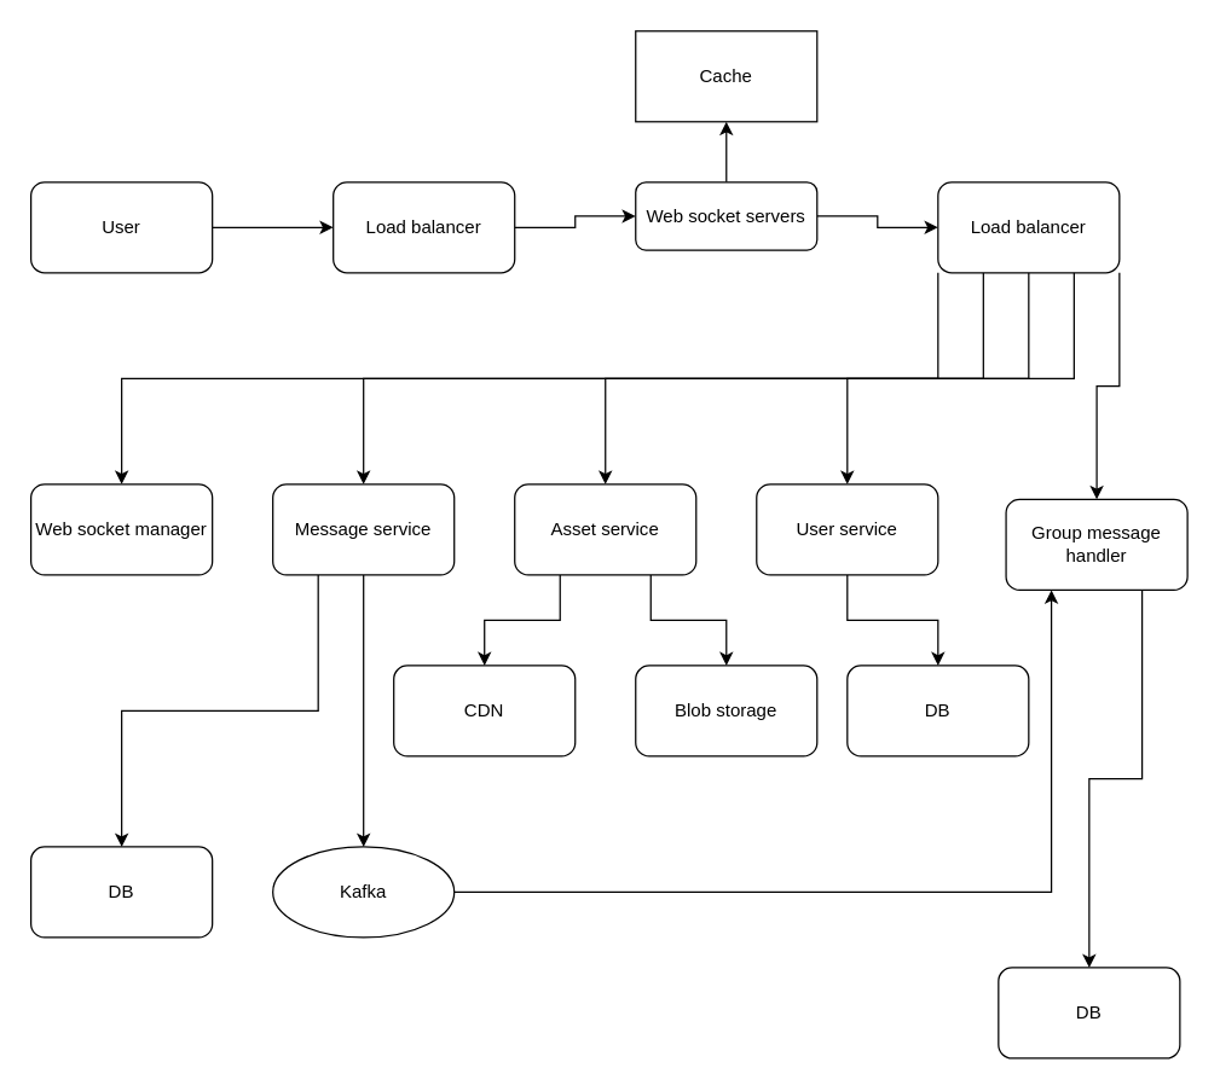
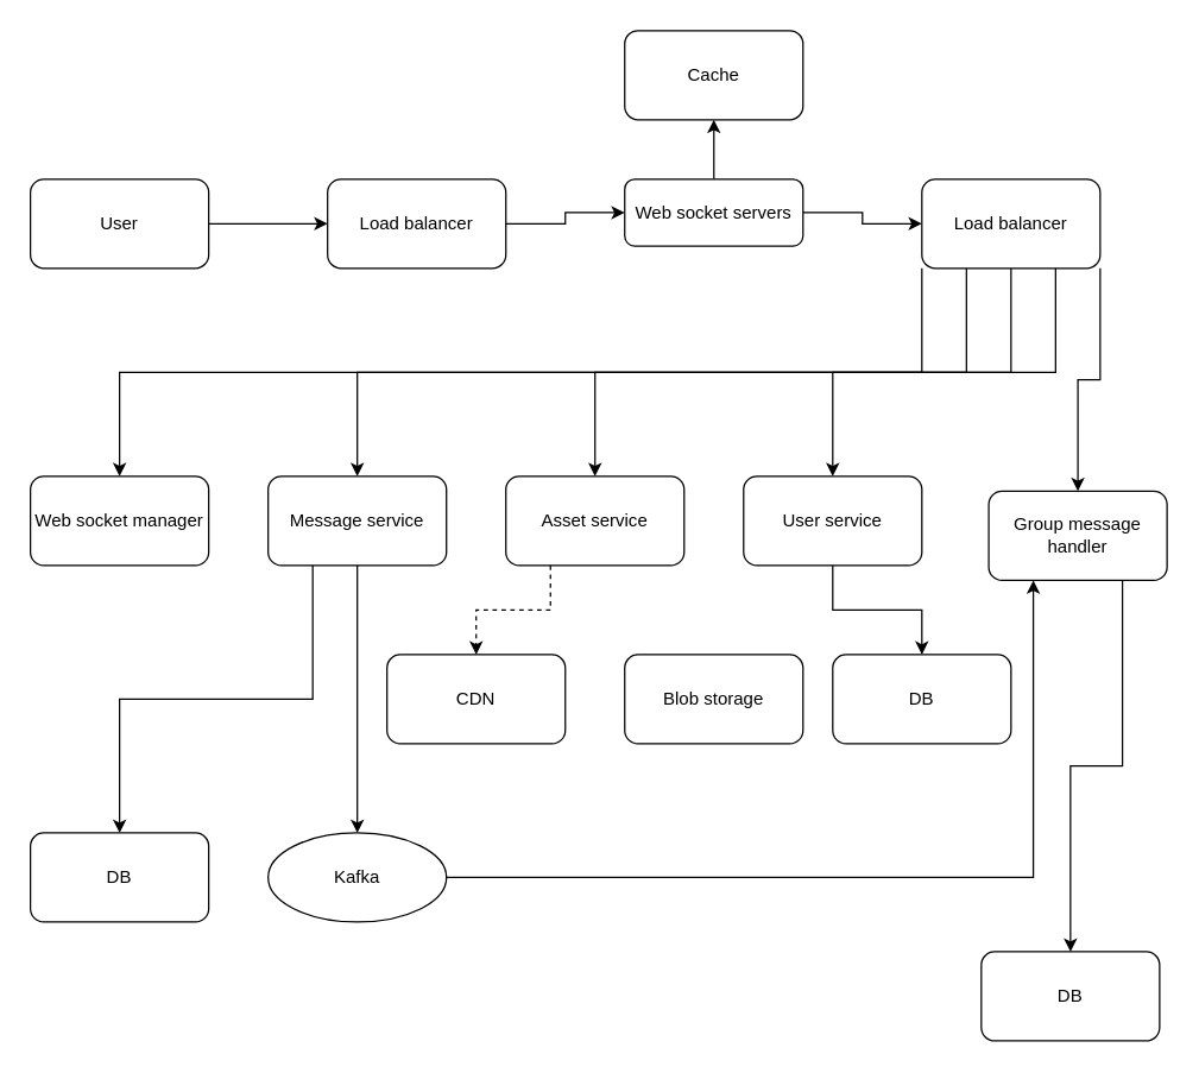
  <mxCell id="0" />
  <mxCell id="1" parent="0" />
  <mxCell id="2" style="edgeStyle=orthogonalEdgeStyle;rounded=0;orthogonalLoop=1;jettySize=auto;html=1;exitX=1;exitY=0.5;exitDx=0;exitDy=0;entryX=0;entryY=0.5;entryDx=0;entryDy=0;" edge="1" parent="1" source="3" target="5"><mxGeometry relative="1" as="geometry" /></mxCell>
  <mxCell id="3" value="User" style="rounded=1;whiteSpace=wrap;html=1;" vertex="1" parent="1"><mxGeometry x="20" y="120" width="120" height="60" as="geometry" /></mxCell>
  <mxCell id="4" style="edgeStyle=orthogonalEdgeStyle;rounded=0;orthogonalLoop=1;jettySize=auto;html=1;exitX=1;exitY=0.5;exitDx=0;exitDy=0;entryX=0;entryY=0.5;entryDx=0;entryDy=0;" edge="1" parent="1" source="5" target="8"><mxGeometry relative="1" as="geometry" /></mxCell>
  <mxCell id="5" value="Load balancer" style="rounded=1;whiteSpace=wrap;html=1;" vertex="1" parent="1"><mxGeometry x="220" y="120" width="120" height="60" as="geometry" /></mxCell>
  <mxCell id="6" style="edgeStyle=orthogonalEdgeStyle;rounded=0;orthogonalLoop=1;jettySize=auto;html=1;exitX=1;exitY=0.5;exitDx=0;exitDy=0;entryX=0;entryY=0.5;entryDx=0;entryDy=0;" edge="1" parent="1" source="8" target="14"><mxGeometry relative="1" as="geometry" /></mxCell>
  <mxCell id="7" style="edgeStyle=orthogonalEdgeStyle;rounded=0;orthogonalLoop=1;jettySize=auto;html=1;exitX=0.5;exitY=0;exitDx=0;exitDy=0;entryX=0.5;entryY=1;entryDx=0;entryDy=0;" edge="1" parent="1" source="8" target="28"><mxGeometry relative="1" as="geometry" /></mxCell>
  <mxCell id="8" value="Web socket servers" style="rounded=1;whiteSpace=wrap;html=1;" vertex="1" parent="1"><mxGeometry x="420" y="120" width="120" height="45" as="geometry" /></mxCell>
  <mxCell id="9" style="edgeStyle=orthogonalEdgeStyle;rounded=0;orthogonalLoop=1;jettySize=auto;html=1;exitX=0;exitY=1;exitDx=0;exitDy=0;entryX=0.5;entryY=0;entryDx=0;entryDy=0;" edge="1" parent="1" source="14" target="15"><mxGeometry relative="1" as="geometry" /></mxCell>
  <mxCell id="10" style="edgeStyle=orthogonalEdgeStyle;rounded=0;orthogonalLoop=1;jettySize=auto;html=1;exitX=0.25;exitY=1;exitDx=0;exitDy=0;entryX=0.5;entryY=0;entryDx=0;entryDy=0;" edge="1" parent="1" source="14" target="18"><mxGeometry relative="1" as="geometry" /></mxCell>
  <mxCell id="11" style="edgeStyle=orthogonalEdgeStyle;rounded=0;orthogonalLoop=1;jettySize=auto;html=1;exitX=0.5;exitY=1;exitDx=0;exitDy=0;entryX=0.5;entryY=0;entryDx=0;entryDy=0;" edge="1" parent="1" source="14" target="21"><mxGeometry relative="1" as="geometry" /></mxCell>
  <mxCell id="12" style="edgeStyle=orthogonalEdgeStyle;rounded=0;orthogonalLoop=1;jettySize=auto;html=1;exitX=0.75;exitY=1;exitDx=0;exitDy=0;entryX=0.5;entryY=0;entryDx=0;entryDy=0;" edge="1" parent="1" source="14" target="23"><mxGeometry relative="1" as="geometry" /></mxCell>
  <mxCell id="13" style="edgeStyle=orthogonalEdgeStyle;rounded=0;orthogonalLoop=1;jettySize=auto;html=1;exitX=1;exitY=1;exitDx=0;exitDy=0;" edge="1" parent="1" source="14" target="25"><mxGeometry relative="1" as="geometry" /></mxCell>
  <mxCell id="14" value="Load balancer" style="rounded=1;whiteSpace=wrap;html=1;" vertex="1" parent="1"><mxGeometry x="620" y="120" width="120" height="60" as="geometry" /></mxCell>
  <mxCell id="15" value="Web socket manager" style="rounded=1;whiteSpace=wrap;html=1;" vertex="1" parent="1"><mxGeometry x="20" y="320" width="120" height="60" as="geometry" /></mxCell>
  <mxCell id="16" style="edgeStyle=orthogonalEdgeStyle;rounded=0;orthogonalLoop=1;jettySize=auto;html=1;exitX=0.5;exitY=1;exitDx=0;exitDy=0;entryX=0.5;entryY=0;entryDx=0;entryDy=0;" edge="1" parent="1" source="18" target="30"><mxGeometry relative="1" as="geometry" /></mxCell>
  <mxCell id="17" style="edgeStyle=orthogonalEdgeStyle;rounded=0;orthogonalLoop=1;jettySize=auto;html=1;exitX=0.25;exitY=1;exitDx=0;exitDy=0;" edge="1" parent="1" source="18" target="33"><mxGeometry relative="1" as="geometry" /></mxCell>
  <mxCell id="18" value="Message service" style="rounded=1;whiteSpace=wrap;html=1;" vertex="1" parent="1"><mxGeometry x="180" y="320" width="120" height="60" as="geometry" /></mxCell>
- <mxCell id="19" style="edgeStyle=orthogonalEdgeStyle;rounded=0;orthogonalLoop=1;jettySize=auto;html=1;exitX=0.25;exitY=1;exitDx=0;exitDy=0;" edge="1" parent="1" source="21" target="26"><mxGeometry relative="1" as="geometry" /></mxCell>
- <mxCell id="20" style="edgeStyle=orthogonalEdgeStyle;rounded=0;orthogonalLoop=1;jettySize=auto;html=1;exitX=0.75;exitY=1;exitDx=0;exitDy=0;entryX=0.5;entryY=0;entryDx=0;entryDy=0;" edge="1" parent="1" source="21" target="27"><mxGeometry relative="1" as="geometry" /></mxCell>
+ <mxCell id="19" style="edgeStyle=orthogonalEdgeStyle;rounded=0;orthogonalLoop=1;jettySize=auto;html=1;exitX=0.25;exitY=1;exitDx=0;exitDy=0;dashed=1;" edge="1" parent="1" source="21" target="26"><mxGeometry relative="1" as="geometry" /></mxCell>
  <mxCell id="21" value="Asset service" style="rounded=1;whiteSpace=wrap;html=1;" vertex="1" parent="1"><mxGeometry x="340" y="320" width="120" height="60" as="geometry" /></mxCell>
  <mxCell id="22" style="edgeStyle=orthogonalEdgeStyle;rounded=0;orthogonalLoop=1;jettySize=auto;html=1;exitX=0.5;exitY=1;exitDx=0;exitDy=0;entryX=0.5;entryY=0;entryDx=0;entryDy=0;" edge="1" parent="1" source="23" target="32"><mxGeometry relative="1" as="geometry" /></mxCell>
  <mxCell id="23" value="User service" style="rounded=1;whiteSpace=wrap;html=1;" vertex="1" parent="1"><mxGeometry x="500" y="320" width="120" height="60" as="geometry" /></mxCell>
  <mxCell id="24" style="edgeStyle=orthogonalEdgeStyle;rounded=0;orthogonalLoop=1;jettySize=auto;html=1;exitX=0.75;exitY=1;exitDx=0;exitDy=0;" edge="1" parent="1" source="25" target="31"><mxGeometry relative="1" as="geometry" /></mxCell>
  <mxCell id="25" value="Group message handler" style="rounded=1;whiteSpace=wrap;html=1;" vertex="1" parent="1"><mxGeometry x="665" y="330" width="120" height="60" as="geometry" /></mxCell>
  <mxCell id="26" value="CDN" style="rounded=1;whiteSpace=wrap;html=1;" vertex="1" parent="1"><mxGeometry x="260" y="440" width="120" height="60" as="geometry" /></mxCell>
  <mxCell id="27" value="Blob storage" style="rounded=1;whiteSpace=wrap;html=1;" vertex="1" parent="1"><mxGeometry x="420" y="440" width="120" height="60" as="geometry" /></mxCell>
- <mxCell id="28" value="Cache" style="whiteSpace=wrap;html=1;rounded=0;" vertex="1" parent="1"><mxGeometry x="420" y="20" width="120" height="60" as="geometry" /></mxCell>
+ <mxCell id="28" value="Cache" style="rounded=1;whiteSpace=wrap;html=1;" vertex="1" parent="1"><mxGeometry x="420" y="20" width="120" height="60" as="geometry" /></mxCell>
  <mxCell id="29" style="edgeStyle=orthogonalEdgeStyle;rounded=0;orthogonalLoop=1;jettySize=auto;html=1;exitX=1;exitY=0.5;exitDx=0;exitDy=0;entryX=0.25;entryY=1;entryDx=0;entryDy=0;" edge="1" parent="1" source="30" target="25"><mxGeometry relative="1" as="geometry" /></mxCell>
  <mxCell id="30" value="Kafka" style="ellipse;whiteSpace=wrap;html=1;" vertex="1" parent="1"><mxGeometry x="180" y="560" width="120" height="60" as="geometry" /></mxCell>
  <mxCell id="31" value="DB" style="rounded=1;whiteSpace=wrap;html=1;" vertex="1" parent="1"><mxGeometry x="660" y="640" width="120" height="60" as="geometry" /></mxCell>
  <mxCell id="32" value="DB" style="rounded=1;whiteSpace=wrap;html=1;" vertex="1" parent="1"><mxGeometry x="560" y="440" width="120" height="60" as="geometry" /></mxCell>
  <mxCell id="33" value="DB" style="rounded=1;whiteSpace=wrap;html=1;" vertex="1" parent="1"><mxGeometry x="20" y="560" width="120" height="60" as="geometry" /></mxCell>
